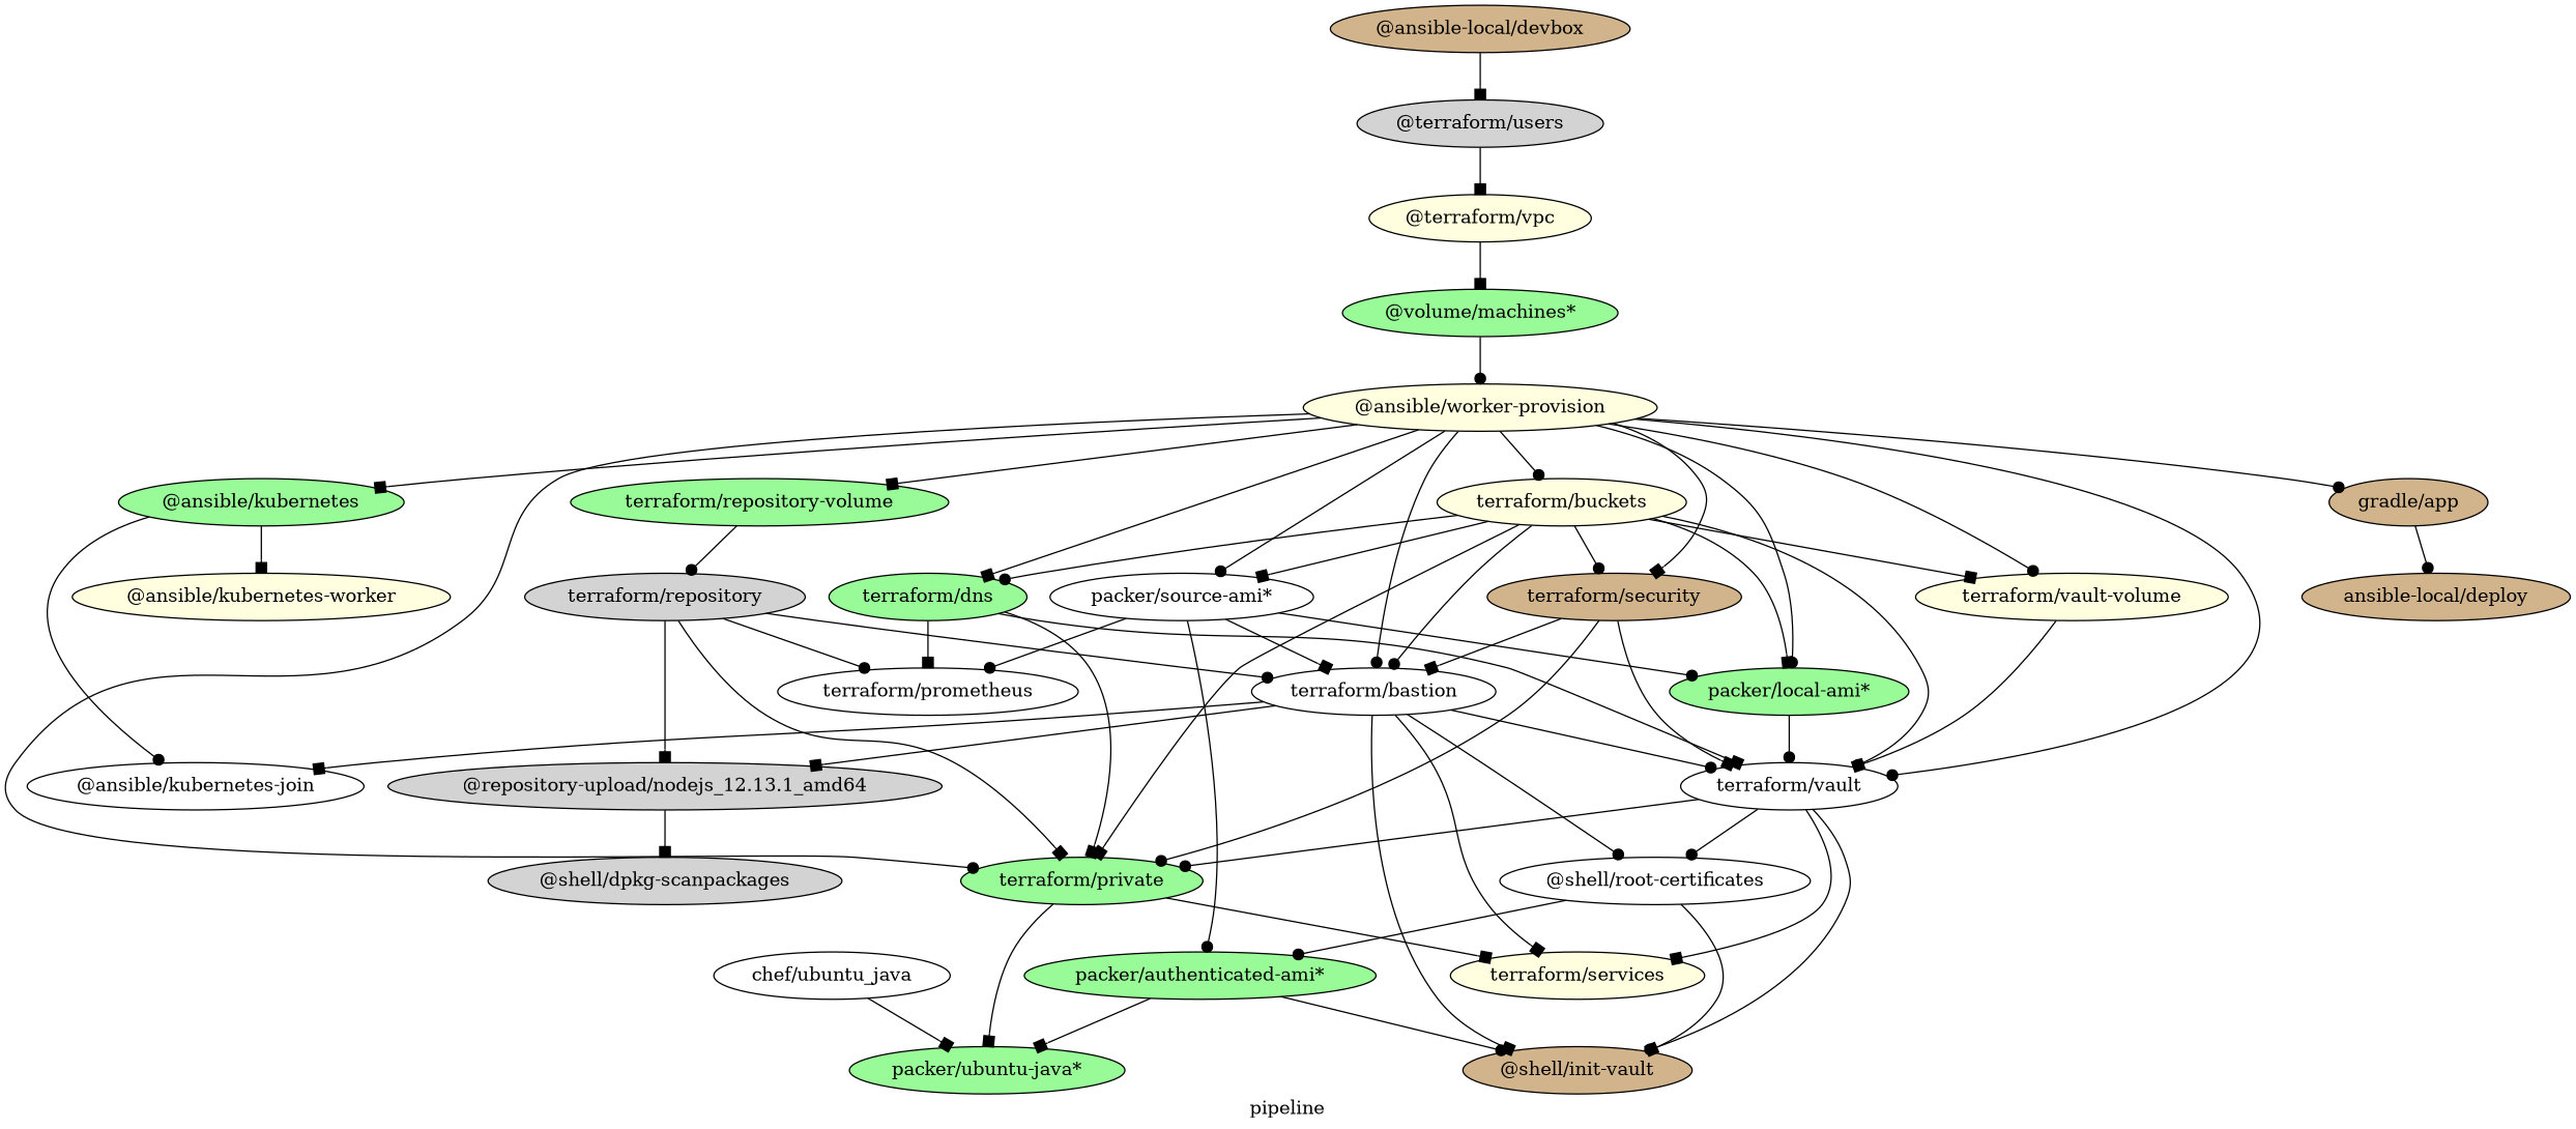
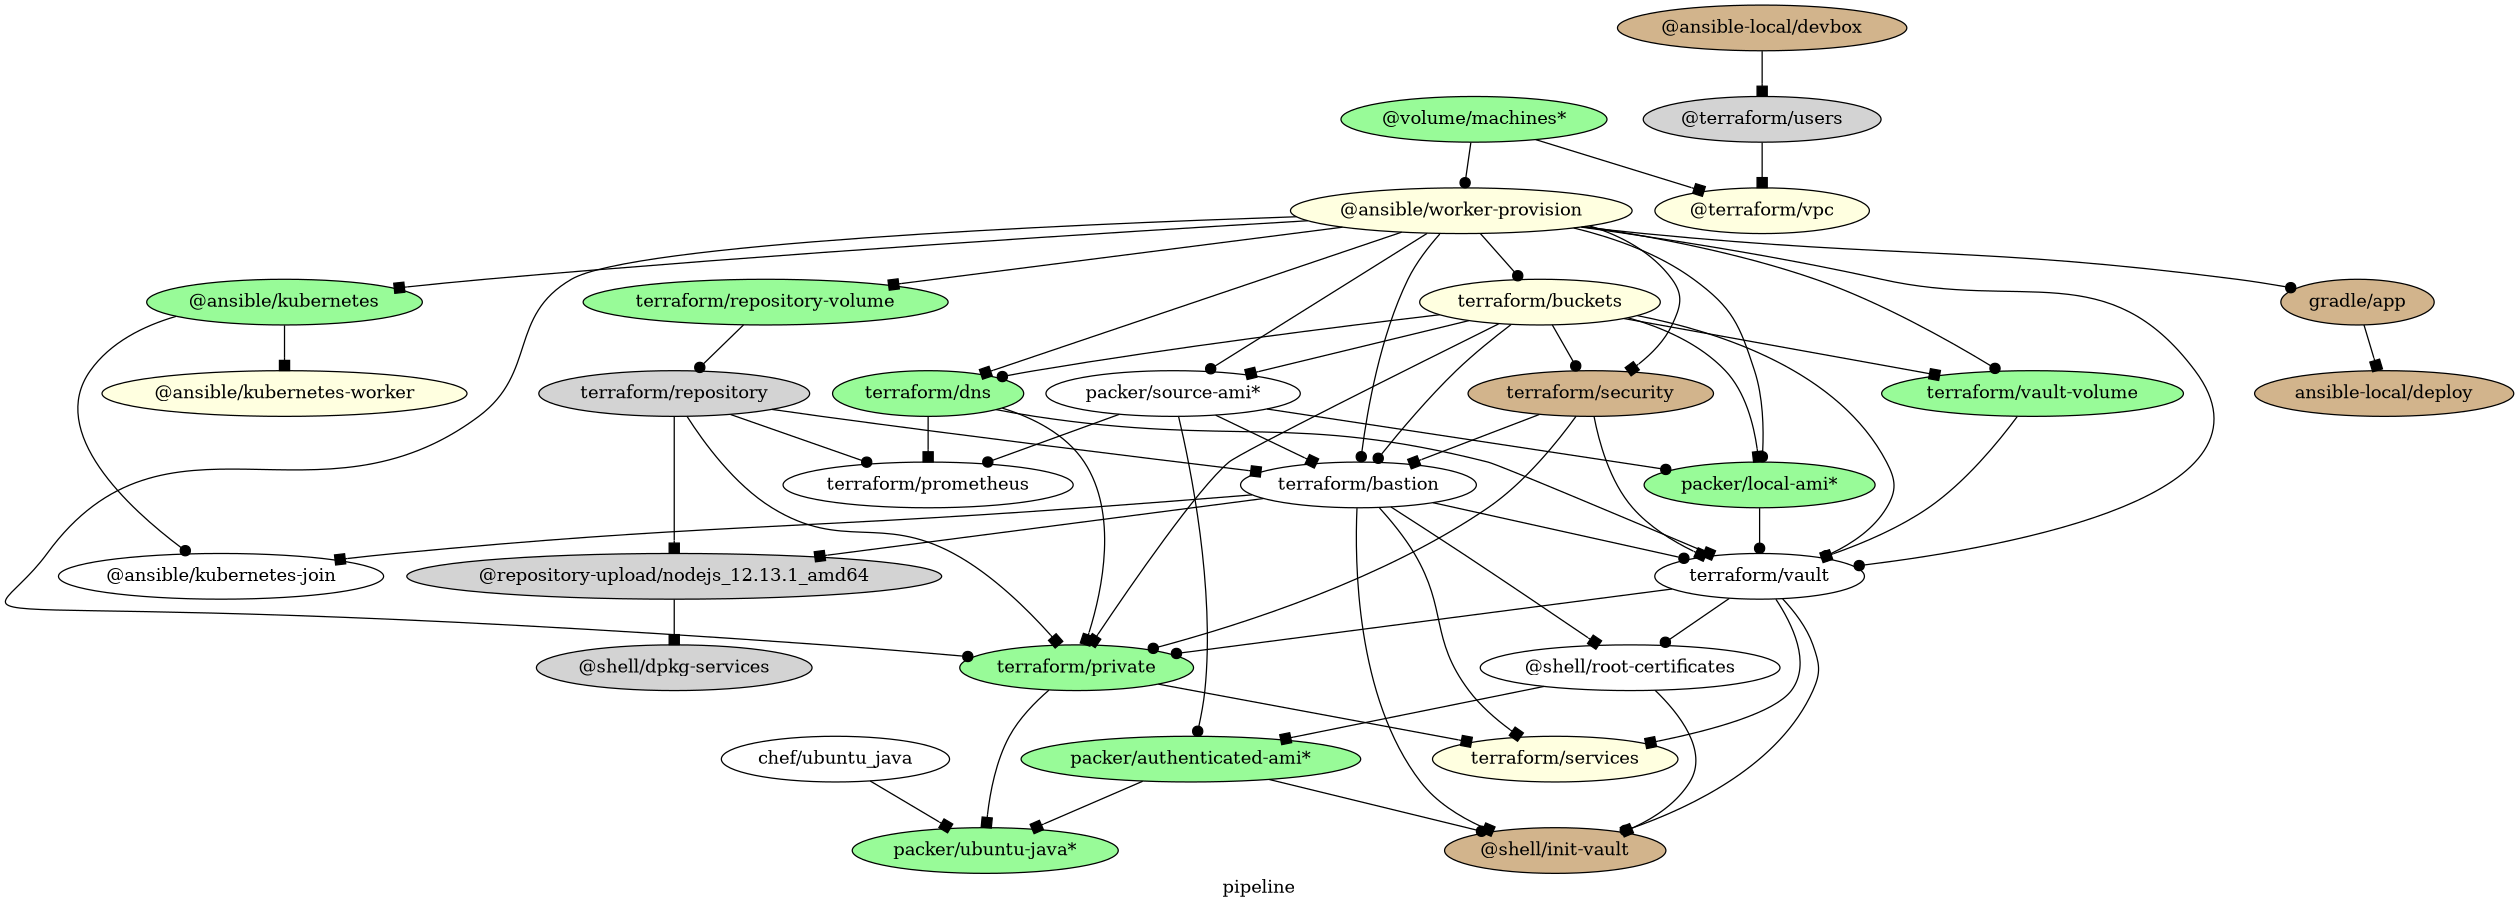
  digraph {
    label=pipeline
    rankdir=TB
    node [fillcolor=palegreen style=filled]
    edge [arrowhead=box]
    "packer/source-ami*" [fillcolor=white]
    "terraform/bastion" [fillcolor=white]
    n3 [label="packer/local-ami*"]
    "terraform/prometheus" [fillcolor=white]
    "packer/authenticated-ami*"
    "@repository-upload/nodejs_12.13.1_amd64" [fillcolor=lightgrey]
    "@ansible/kubernetes-join" [fillcolor=white]
    "terraform/services" [fillcolor=lightyellow]
    "terraform/vault" [fillcolor=white]
    "@shell/root-certificates" [fillcolor=white]
    "@shell/init-vault" [fillcolor=tan]
    "packer/ubuntu-java*"
-   "@shell/dpkg-scanpackages" [fillcolor=lightgrey]
+   "@shell/dpkg-scanpackages" [fillcolor=lightgrey label="@shell/dpkg-services"]
    "terraform/private"
    "terraform/repository" [fillcolor=lightgrey]
    "@ansible/kubernetes"
    "@ansible/kubernetes-worker" [fillcolor=lightyellow]
    "@ansible/worker-provision" [fillcolor=lightyellow]
    "terraform/repository-volume"
    "gradle/app" [fillcolor=tan]
    "terraform/buckets" [fillcolor=lightyellow]
    "terraform/dns"
-   "terraform/vault-volume" [fillcolor=lightyellow]
+   "terraform/vault-volume"
    "terraform/security" [fillcolor=tan]
    "ansible-local/deploy" [fillcolor=tan]
    "@terraform/vpc" [fillcolor=lightyellow]
    n27 [label="@volume/machines*"]
    "chef/ubuntu_java" [fillcolor=white]
    "@ansible-local/devbox" [fillcolor=tan]
    "@terraform/users" [fillcolor=lightgrey]
    "packer/source-ami*" -> "terraform/bastion"
    "packer/source-ami*" -> n3 [arrowhead=dot]
    "packer/source-ami*" -> "terraform/prometheus" [arrowhead=dot]
    "packer/source-ami*" -> "packer/authenticated-ami*" [arrowhead=dot]
    "terraform/bastion" -> "@repository-upload/nodejs_12.13.1_amd64"
    "terraform/bastion" -> "@ansible/kubernetes-join"
    "terraform/bastion" -> "terraform/services"
    "terraform/bastion" -> "terraform/vault" [arrowhead=dot]
-   "terraform/bastion" -> "@shell/root-certificates" [arrowhead=dot]
+   "terraform/bastion" -> "@shell/root-certificates"
    "terraform/bastion" -> "@shell/init-vault"
    n3 -> "terraform/vault" [arrowhead=dot]
    "packer/authenticated-ami*" -> "@shell/init-vault" [arrowhead=dot]
    "packer/authenticated-ami*" -> "packer/ubuntu-java*"
    "@repository-upload/nodejs_12.13.1_amd64" -> "@shell/dpkg-scanpackages"
    "terraform/vault" -> "terraform/services"
    "terraform/vault" -> "@shell/root-certificates" [arrowhead=dot]
    "terraform/vault" -> "@shell/init-vault" [arrowhead=dot]
    "terraform/vault" -> "terraform/private" [arrowhead=dot]
-   "@shell/root-certificates" -> "packer/authenticated-ami*" [arrowhead=dot]
+   "@shell/root-certificates" -> "packer/authenticated-ami*"
    "@shell/root-certificates" -> "@shell/init-vault"
    "terraform/private" -> "terraform/services"
    "terraform/private" -> "packer/ubuntu-java*"
-   "terraform/repository" -> "terraform/bastion" [arrowhead=dot]
+   "terraform/repository" -> "terraform/bastion"
    "terraform/repository" -> "terraform/prometheus" [arrowhead=dot]
    "terraform/repository" -> "@repository-upload/nodejs_12.13.1_amd64"
    "terraform/repository" -> "terraform/private"
    "@ansible/kubernetes" -> "@ansible/kubernetes-join" [arrowhead=dot]
    "@ansible/kubernetes" -> "@ansible/kubernetes-worker"
    "@ansible/worker-provision" -> "packer/source-ami*" [arrowhead=dot]
    "@ansible/worker-provision" -> "terraform/bastion" [arrowhead=dot]
    "@ansible/worker-provision" -> n3 [arrowhead=dot]
    "@ansible/worker-provision" -> "terraform/vault" [arrowhead=dot]
    "@ansible/worker-provision" -> "terraform/private" [arrowhead=dot]
    "@ansible/worker-provision" -> "@ansible/kubernetes"
    "@ansible/worker-provision" -> "terraform/repository-volume"
    "@ansible/worker-provision" -> "gradle/app" [arrowhead=dot]
    "@ansible/worker-provision" -> "terraform/buckets" [arrowhead=dot]
    "@ansible/worker-provision" -> "terraform/dns"
    "@ansible/worker-provision" -> "terraform/vault-volume" [arrowhead=dot]
    "@ansible/worker-provision" -> "terraform/security"
    "terraform/repository-volume" -> "terraform/repository" [arrowhead=dot]
-   "gradle/app" -> "ansible-local/deploy" [arrowhead=dot]
+   "gradle/app" -> "ansible-local/deploy"
    "terraform/buckets" -> "packer/source-ami*"
    "terraform/buckets" -> "terraform/bastion" [arrowhead=dot]
    "terraform/buckets" -> n3
    "terraform/buckets" -> "terraform/vault" [arrowhead=dot]
    "terraform/buckets" -> "terraform/private"
    "terraform/buckets" -> "terraform/dns" [arrowhead=dot]
    "terraform/buckets" -> "terraform/vault-volume"
    "terraform/buckets" -> "terraform/security" [arrowhead=dot]
    "terraform/dns" -> "terraform/prometheus"
    "terraform/dns" -> "terraform/vault"
    "terraform/dns" -> "terraform/private"
    "terraform/vault-volume" -> "terraform/vault"
    "terraform/security" -> "terraform/bastion"
    "terraform/security" -> "terraform/vault"
    "terraform/security" -> "terraform/private" [arrowhead=dot]
-   "@terraform/vpc" -> n27
+   n27 -> "@terraform/vpc"
    n27 -> "@ansible/worker-provision" [arrowhead=dot]
    "chef/ubuntu_java" -> "packer/ubuntu-java*"
    "@ansible-local/devbox" -> "@terraform/users"
    "@terraform/users" -> "@terraform/vpc"
  }
